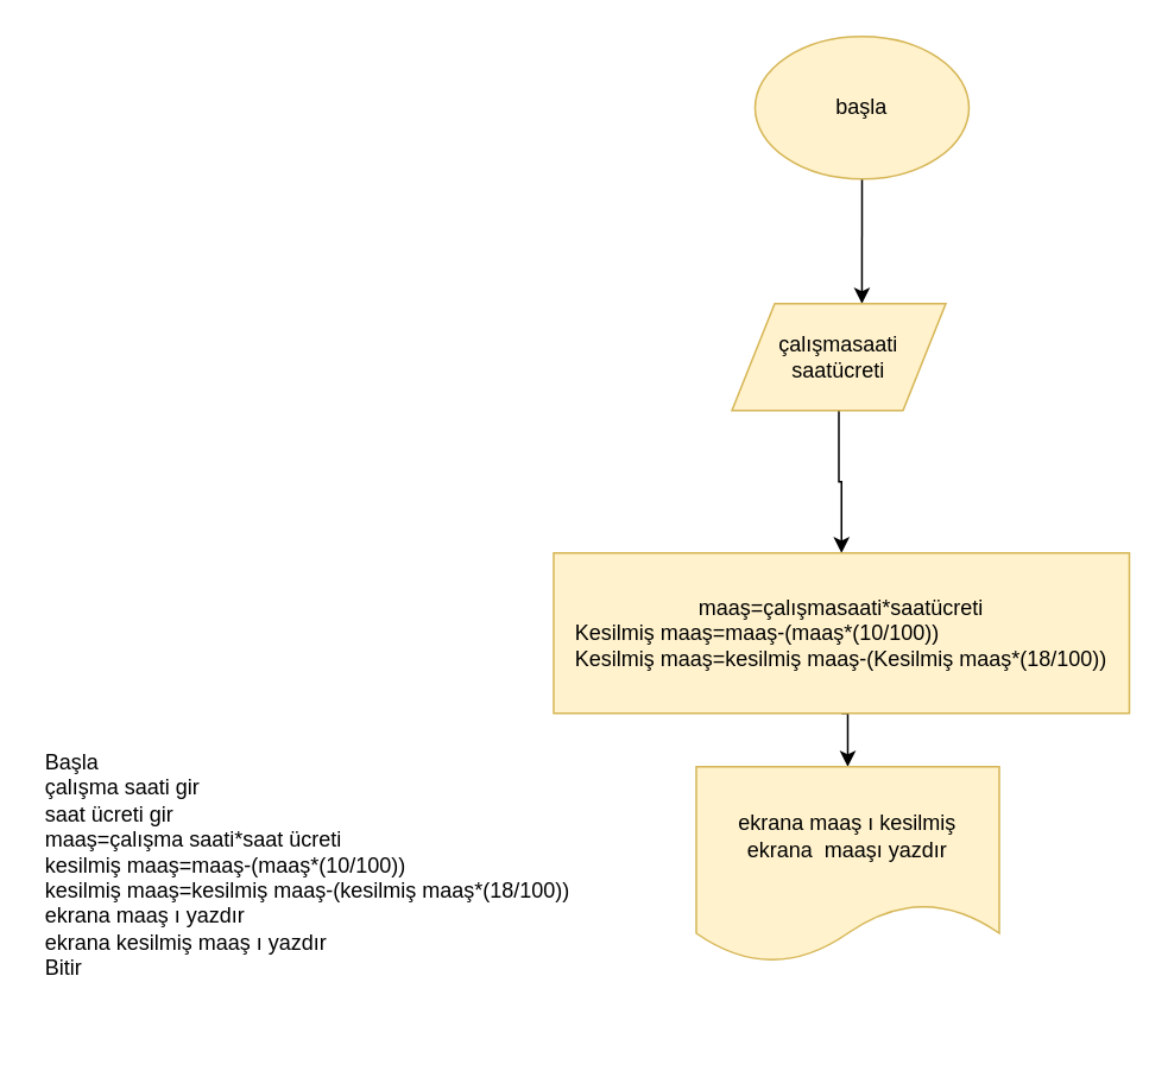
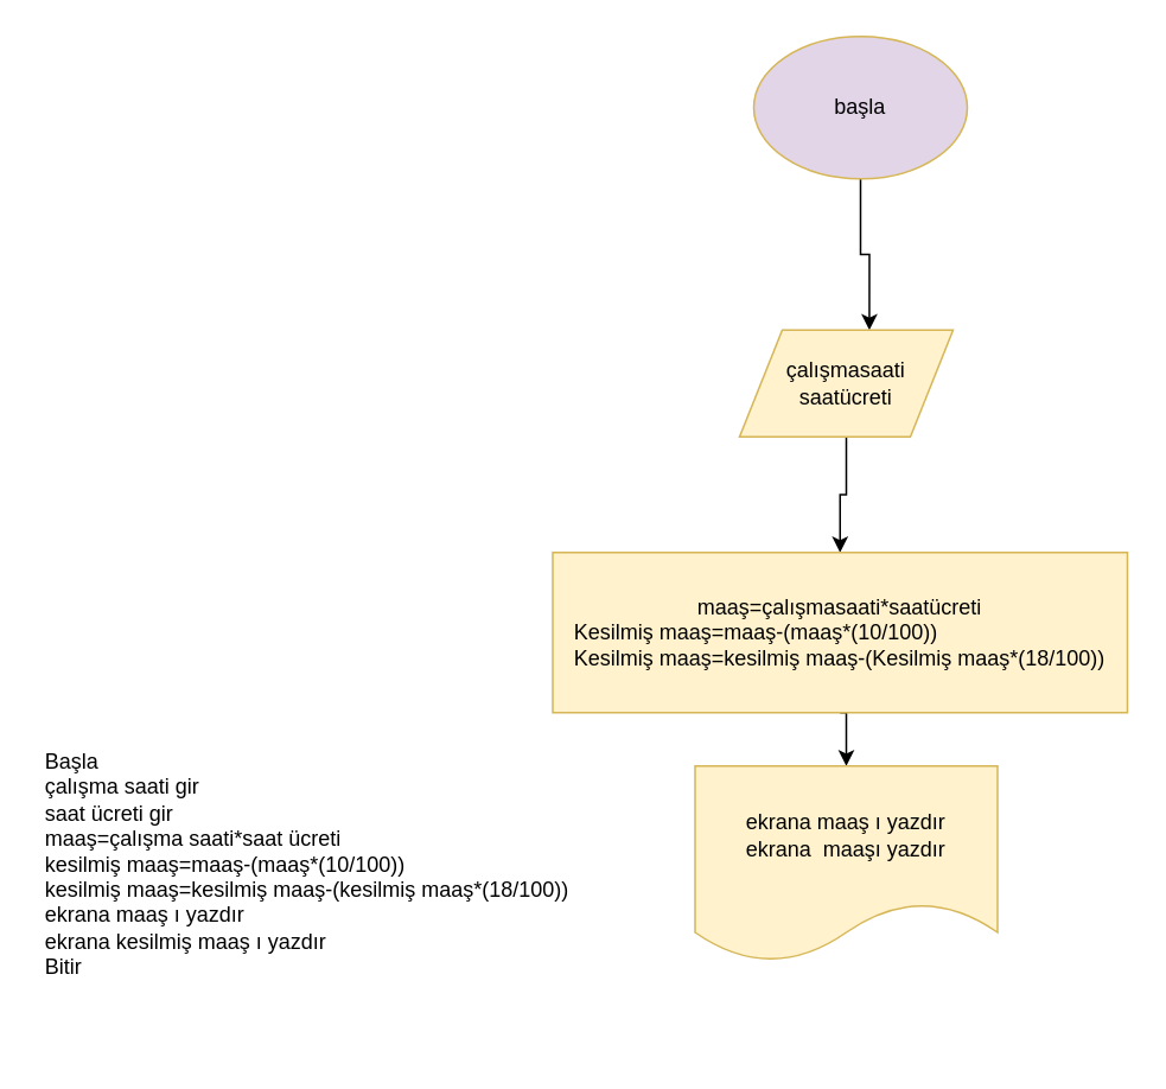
  <mxCell id="0" />
  <mxCell id="1" parent="0" />
  <mxCell id="2" value="&lt;h1&gt;&lt;br&gt;&lt;/h1&gt;&lt;div&gt;Başla&lt;/div&gt;&lt;div&gt;çalışma saati gir&lt;/div&gt;&lt;div&gt;saat ücreti gir&lt;/div&gt;&lt;div&gt;&lt;span&gt;maaş=çalışma saati*saat ücreti&lt;/span&gt;&lt;br&gt;&lt;/div&gt;&lt;div&gt;kesilmiş maaş=maaş-(maaş*(10/100))&lt;/div&gt;&lt;div&gt;kesilmiş maaş=kesilmiş maaş-(kesilmiş maaş*(18/100))&lt;/div&gt;&lt;div&gt;&lt;span&gt;ekrana maaş ı yazdır&lt;/span&gt;&lt;br&gt;&lt;/div&gt;&lt;div&gt;ekrana kesilmiş maaş ı yazdır&lt;/div&gt;&lt;div&gt;Bitir&lt;/div&gt;&lt;div&gt;&lt;br&gt;&lt;/div&gt;&lt;div&gt;&lt;br&gt;&lt;/div&gt;&lt;div&gt;&lt;br&gt;&lt;/div&gt;&lt;div&gt;&lt;br&gt;&lt;/div&gt;&lt;div&gt;&lt;br&gt;&lt;/div&gt;" style="text;html=1;strokeColor=none;fillColor=none;spacing=5;spacingTop=-20;whiteSpace=wrap;overflow=hidden;rounded=0;" parent="1" vertex="1"><mxGeometry x="20" y="370" width="340" height="220" as="geometry" /></mxCell>
  <mxCell id="3" style="edgeStyle=orthogonalEdgeStyle;rounded=0;orthogonalLoop=1;jettySize=auto;html=1;exitX=0.5;exitY=1;exitDx=0;exitDy=0;entryX=0.608;entryY=0;entryDx=0;entryDy=0;entryPerimeter=0;" parent="1" source="4" target="6" edge="1"><mxGeometry relative="1" as="geometry" /></mxCell>
- <mxCell id="4" value="başla" style="ellipse;whiteSpace=wrap;html=1;fillColor=#fff2cc;strokeColor=#d6b656;" parent="1" vertex="1"><mxGeometry x="423" y="20" width="120" height="80" as="geometry" /></mxCell>
+ <mxCell id="4" value="başla" style="ellipse;whiteSpace=wrap;html=1;fillColor=#e1d5e7;strokeColor=#d6b656;" parent="1" vertex="1"><mxGeometry x="423" y="20" width="120" height="80" as="geometry" /></mxCell>
  <mxCell id="5" style="edgeStyle=orthogonalEdgeStyle;rounded=0;orthogonalLoop=1;jettySize=auto;html=1;exitX=0.5;exitY=1;exitDx=0;exitDy=0;entryX=0.5;entryY=0;entryDx=0;entryDy=0;" parent="1" source="6" target="8" edge="1"><mxGeometry relative="1" as="geometry" /></mxCell>
- <mxCell id="6" value="çalışmasaati&lt;br&gt;saatücreti&lt;br&gt;" style="shape=parallelogram;perimeter=parallelogramPerimeter;whiteSpace=wrap;html=1;fillColor=#fff2cc;strokeColor=#d6b656;" parent="1" vertex="1"><mxGeometry x="410" y="170" width="120" height="60" as="geometry" /></mxCell>
+ <mxCell id="6" value="çalışmasaati&lt;br&gt;saatücreti&lt;br&gt;" style="shape=parallelogram;perimeter=parallelogramPerimeter;whiteSpace=wrap;html=1;fillColor=#fff2cc;strokeColor=#d6b656;" parent="1" vertex="1"><mxGeometry x="415" y="185" width="120" height="60" as="geometry" /></mxCell>
  <mxCell id="7" style="edgeStyle=orthogonalEdgeStyle;rounded=0;orthogonalLoop=1;jettySize=auto;html=1;exitX=0.5;exitY=1;exitDx=0;exitDy=0;entryX=0.5;entryY=0;entryDx=0;entryDy=0;" parent="1" source="8" target="9" edge="1"><mxGeometry relative="1" as="geometry" /></mxCell>
  <mxCell id="8" value="maaş=çalışmasaati*saatücreti&lt;br&gt;&lt;div style=&quot;text-align: left&quot;&gt;Kesilmiş maaş=maaş-(maaş*(10/100))&lt;/div&gt;&lt;div style=&quot;text-align: left&quot;&gt;Kesilmiş maaş=kesilmiş maaş-(Kesilmiş maaş*(18/100))&lt;/div&gt;" style="rounded=0;whiteSpace=wrap;html=1;fillColor=#fff2cc;strokeColor=#d6b656;" parent="1" vertex="1"><mxGeometry x="310" y="310" width="323" height="90" as="geometry" /></mxCell>
- <mxCell id="9" value="ekrana maaş ı kesilmiş&lt;br&gt;ekrana&amp;nbsp; maaşı yazdır" style="shape=document;whiteSpace=wrap;html=1;boundedLbl=1;fillColor=#fff2cc;strokeColor=#d6b656;" parent="1" vertex="1"><mxGeometry x="390" y="430" width="170" height="110" as="geometry" /></mxCell>
+ <mxCell id="9" value="ekrana maaş ı yazdır&lt;br&gt;ekrana&amp;nbsp; maaşı yazdır" style="shape=document;whiteSpace=wrap;html=1;boundedLbl=1;fillColor=#fff2cc;strokeColor=#d6b656;" parent="1" vertex="1"><mxGeometry x="390" y="430" width="170" height="110" as="geometry" /></mxCell>
